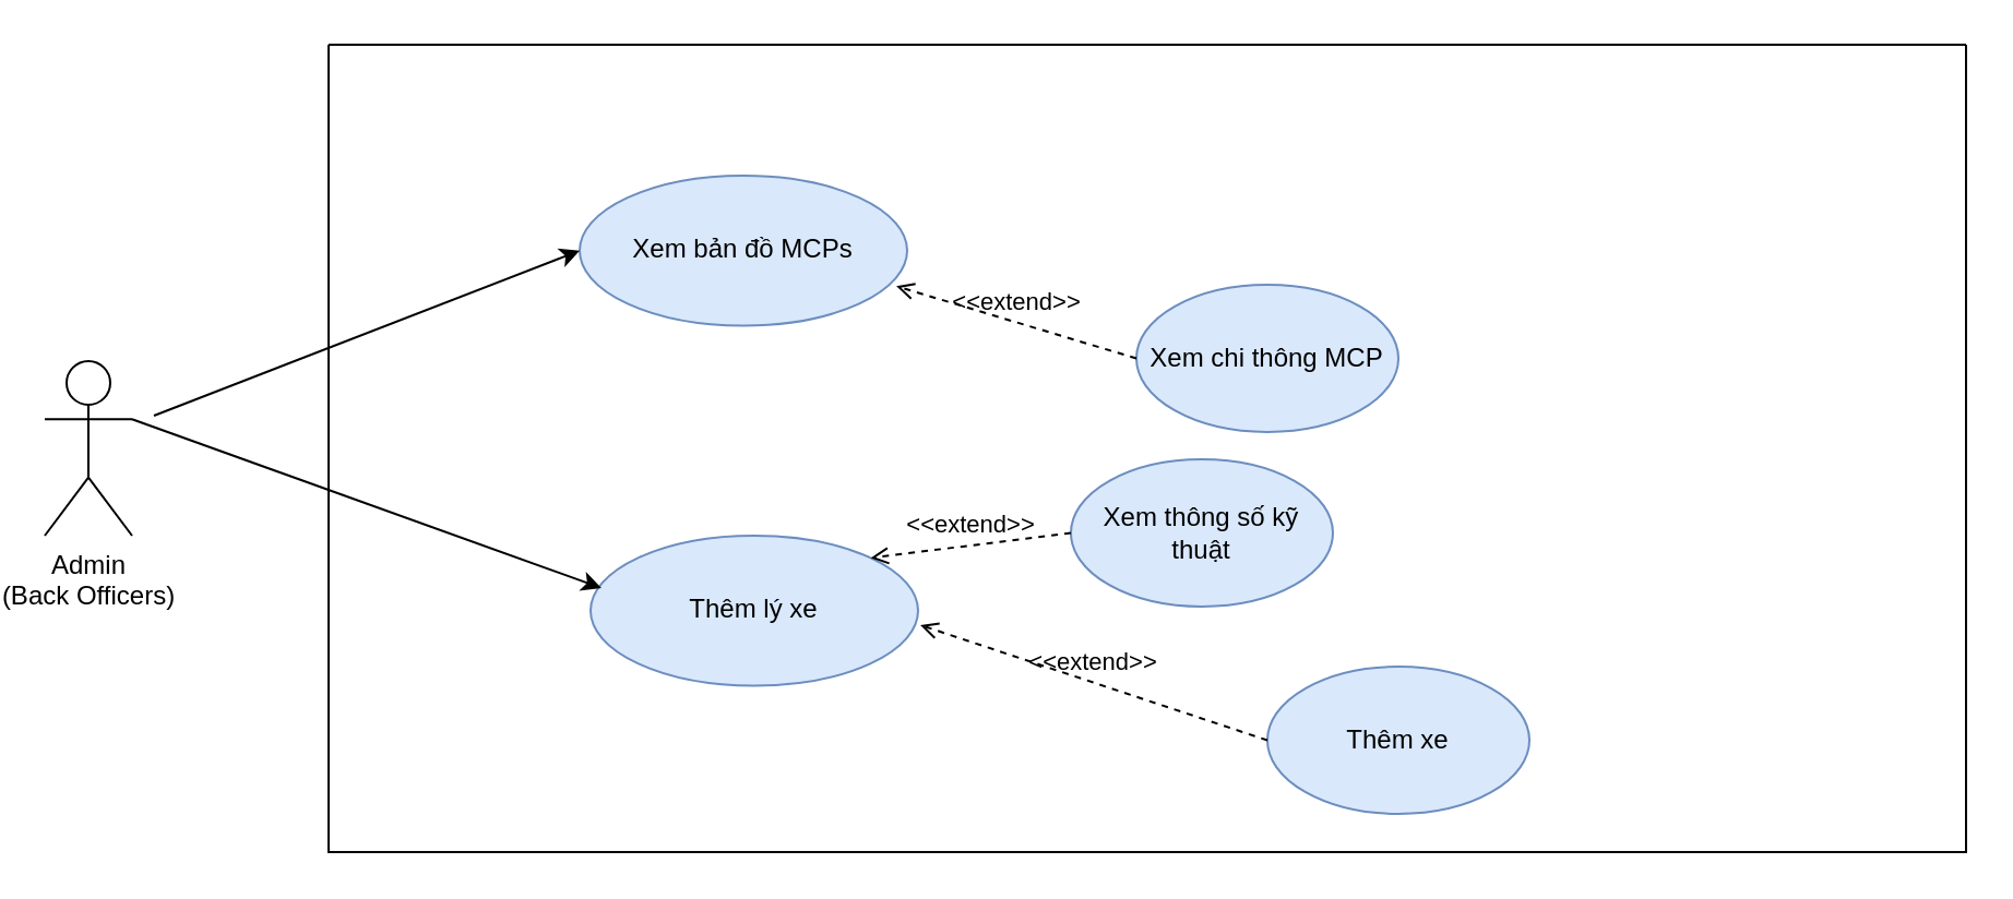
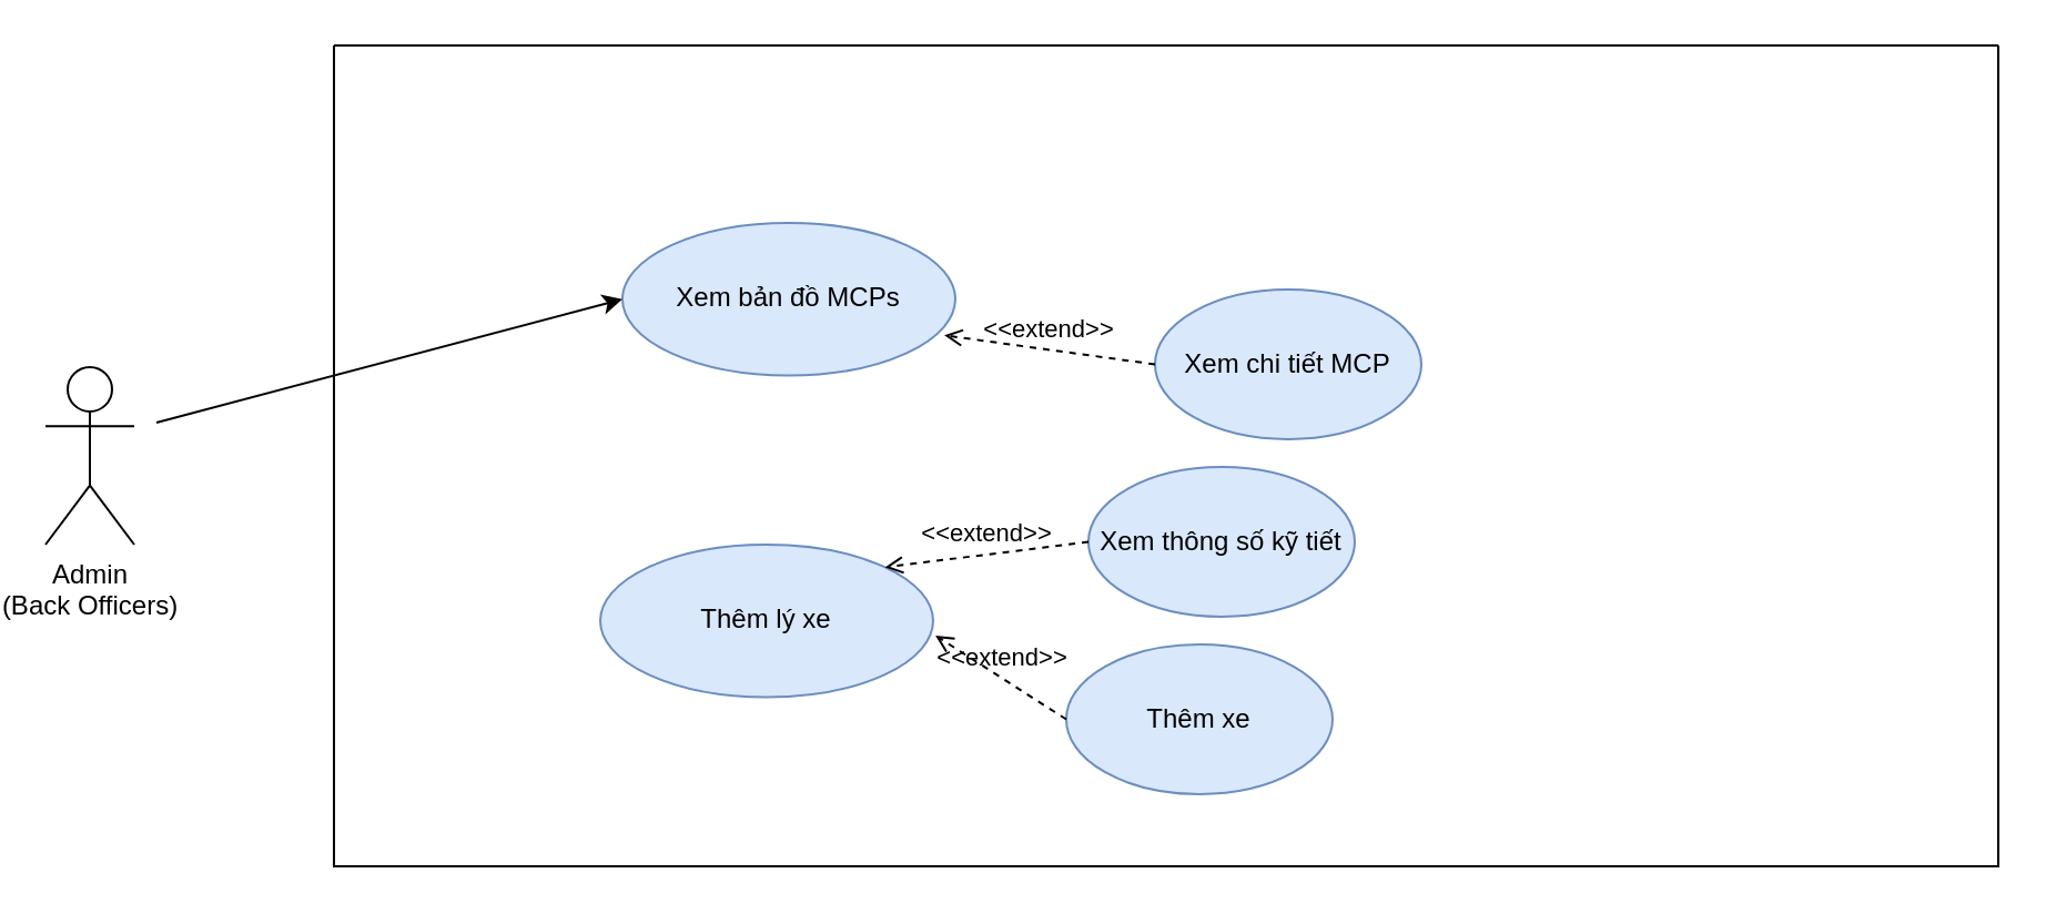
  <mxCell id="0" />
  <mxCell id="1" parent="0" />
  <mxCell id="2" value="Admin&lt;br&gt;(Back Officers)" style="shape=umlActor;verticalLabelPosition=bottom;verticalAlign=top;html=1;" parent="1" vertex="1"><mxGeometry x="20" y="165" width="40" height="80" as="geometry" /></mxCell>
  <mxCell id="3" value="" style="swimlane;startSize=0;" parent="1" vertex="1"><mxGeometry x="150" y="20" width="750" height="370" as="geometry" /></mxCell>
- <mxCell id="4" value="Xem bản đồ MCPs" style="ellipse;whiteSpace=wrap;html=1;fillColor=#dae8fc;strokeColor=#6c8ebf;" parent="3" vertex="1"><mxGeometry x="115" y="60" width="150" height="68.75" as="geometry" /></mxCell>
- <mxCell id="5" value="Xem chi thông MCP" style="ellipse;whiteSpace=wrap;html=1;fillColor=#dae8fc;strokeColor=#6c8ebf;" parent="3" vertex="1"><mxGeometry x="370" y="110" width="120" height="67.5" as="geometry" /></mxCell>
+ <mxCell id="4" value="Xem bản đồ MCPs" style="ellipse;whiteSpace=wrap;html=1;fillColor=#dae8fc;strokeColor=#6c8ebf;" parent="3" vertex="1"><mxGeometry x="130" y="80" width="150" height="68.75" as="geometry" /></mxCell>
+ <mxCell id="5" value="Xem chi tiết MCP" style="ellipse;whiteSpace=wrap;html=1;fillColor=#dae8fc;strokeColor=#6c8ebf;" parent="3" vertex="1"><mxGeometry x="370" y="110" width="120" height="67.5" as="geometry" /></mxCell>
  <mxCell id="6" value="&amp;lt;&amp;lt;extend&amp;gt;&amp;gt;" style="html=1;verticalAlign=bottom;labelBackgroundColor=none;endArrow=open;endFill=0;dashed=1;exitX=0;exitY=0.5;exitDx=0;exitDy=0;entryX=0.967;entryY=0.737;entryDx=0;entryDy=0;entryPerimeter=0;" parent="3" source="5" target="4" edge="1"><mxGeometry width="160" relative="1" as="geometry"><mxPoint x="490.0" y="73.75" as="sourcePoint" /><mxPoint x="452.689" y="171.284" as="targetPoint" /></mxGeometry></mxCell>
  <mxCell id="7" value="Thêm lý xe" style="ellipse;whiteSpace=wrap;html=1;fillColor=#dae8fc;strokeColor=#6c8ebf;" vertex="1" parent="3"><mxGeometry x="120" y="225" width="150" height="68.75" as="geometry" /></mxCell>
- <mxCell id="8" value="Xem thông số kỹ thuật" style="ellipse;whiteSpace=wrap;html=1;fillColor=#dae8fc;strokeColor=#6c8ebf;" vertex="1" parent="3"><mxGeometry x="340" y="190" width="120" height="67.5" as="geometry" /></mxCell>
- <mxCell id="9" value="Thêm xe" style="ellipse;whiteSpace=wrap;html=1;fillColor=#dae8fc;strokeColor=#6c8ebf;" vertex="1" parent="3"><mxGeometry x="430" y="285" width="120" height="67.5" as="geometry" /></mxCell>
+ <mxCell id="8" value="Xem thông số kỹ tiết" style="ellipse;whiteSpace=wrap;html=1;fillColor=#dae8fc;strokeColor=#6c8ebf;" vertex="1" parent="3"><mxGeometry x="340" y="190" width="120" height="67.5" as="geometry" /></mxCell>
+ <mxCell id="9" value="Thêm xe" style="ellipse;whiteSpace=wrap;html=1;fillColor=#dae8fc;strokeColor=#6c8ebf;" vertex="1" parent="3"><mxGeometry x="330" y="270" width="120" height="67.5" as="geometry" /></mxCell>
  <mxCell id="10" value="&amp;lt;&amp;lt;extend&amp;gt;&amp;gt;" style="html=1;verticalAlign=bottom;labelBackgroundColor=none;endArrow=open;endFill=0;dashed=1;exitX=0;exitY=0.5;exitDx=0;exitDy=0;entryX=1;entryY=0;entryDx=0;entryDy=0;" edge="1" parent="3" source="8" target="7"><mxGeometry width="160" relative="1" as="geometry"><mxPoint x="380" y="153.75" as="sourcePoint" /><mxPoint x="285.05" y="140.669" as="targetPoint" /></mxGeometry></mxCell>
  <mxCell id="11" value="&amp;lt;&amp;lt;extend&amp;gt;&amp;gt;" style="html=1;verticalAlign=bottom;labelBackgroundColor=none;endArrow=open;endFill=0;dashed=1;exitX=0;exitY=0.5;exitDx=0;exitDy=0;entryX=1.007;entryY=0.596;entryDx=0;entryDy=0;entryPerimeter=0;" edge="1" parent="3" source="9" target="7"><mxGeometry width="160" relative="1" as="geometry"><mxPoint x="380" y="153.75" as="sourcePoint" /><mxPoint x="285.05" y="140.669" as="targetPoint" /></mxGeometry></mxCell>
  <mxCell id="12" value="" style="endArrow=classic;html=1;rounded=0;entryX=0;entryY=0.5;entryDx=0;entryDy=0;" edge="1" parent="1" target="4"><mxGeometry width="50" height="50" relative="1" as="geometry"><mxPoint x="70" y="190" as="sourcePoint" /><mxPoint x="860" y="560" as="targetPoint" /></mxGeometry></mxCell>
- <mxCell id="13" value="" style="endArrow=classic;html=1;rounded=0;entryX=0.033;entryY=0.349;entryDx=0;entryDy=0;exitX=1;exitY=0.333;exitDx=0;exitDy=0;exitPerimeter=0;entryPerimeter=0;" edge="1" parent="1" source="2" target="7"><mxGeometry width="50" height="50" relative="1" as="geometry"><mxPoint x="80" y="200" as="sourcePoint" /><mxPoint x="290" y="144.375" as="targetPoint" /></mxGeometry></mxCell>
